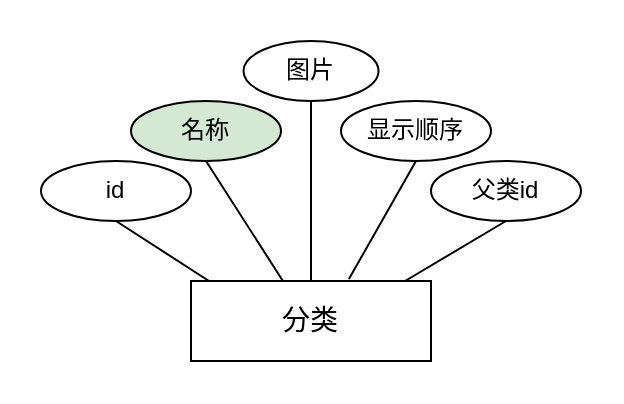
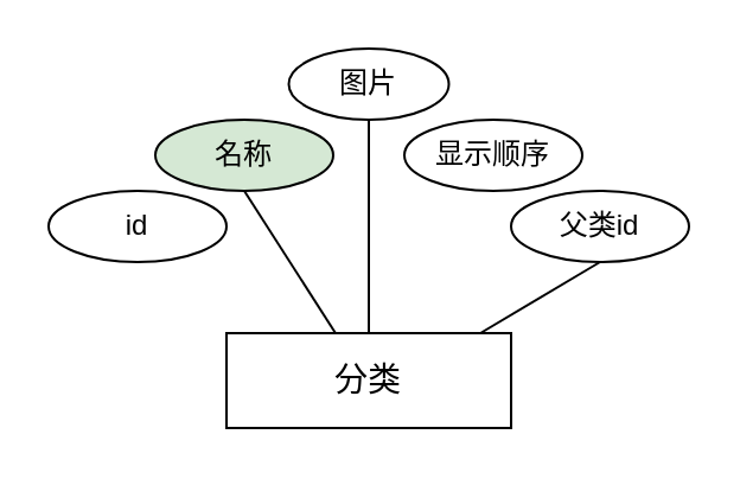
  <mxCell id="0" />
  <mxCell id="1" parent="0" />
  <mxCell id="2" value="&lt;span style=&quot;font-size: 14px;&quot;&gt;分类&lt;/span&gt;" style="rounded=0;whiteSpace=wrap;html=1;" parent="1" vertex="1"><mxGeometry x="95" y="140" width="120" height="40" as="geometry" /></mxCell>
  <mxCell id="3" value="id" style="ellipse;whiteSpace=wrap;html=1;" parent="1" vertex="1"><mxGeometry x="20" y="80" width="75" height="30" as="geometry" /></mxCell>
  <mxCell id="4" value="名称" style="ellipse;whiteSpace=wrap;html=1;fillColor=#d5e8d4;" parent="1" vertex="1"><mxGeometry x="65" y="50" width="75" height="30" as="geometry" /></mxCell>
  <mxCell id="5" value="图片" style="ellipse;whiteSpace=wrap;html=1;" parent="1" vertex="1"><mxGeometry x="121.25" y="20" width="67.5" height="30" as="geometry" /></mxCell>
  <mxCell id="6" value="显示顺序" style="ellipse;whiteSpace=wrap;html=1;" parent="1" vertex="1"><mxGeometry x="170" y="50" width="75" height="30" as="geometry" /></mxCell>
- <mxCell id="7" value="" style="endArrow=none;html=1;rounded=0;exitX=0.075;exitY=0;exitDx=0;exitDy=0;exitPerimeter=0;entryX=0.5;entryY=1;entryDx=0;entryDy=0;" parent="1" source="2" target="3" edge="1"><mxGeometry width="50" height="50" relative="1" as="geometry"><mxPoint x="140" y="115" as="sourcePoint" /><mxPoint x="190" y="65" as="targetPoint" /></mxGeometry></mxCell>
  <mxCell id="8" value="" style="endArrow=none;html=1;rounded=0;exitX=0.383;exitY=0;exitDx=0;exitDy=0;entryX=0.5;entryY=1;entryDx=0;entryDy=0;exitPerimeter=0;" parent="1" source="2" target="4" edge="1"><mxGeometry width="50" height="50" relative="1" as="geometry"><mxPoint x="140" y="115" as="sourcePoint" /><mxPoint x="50" y="95" as="targetPoint" /></mxGeometry></mxCell>
  <mxCell id="9" value="" style="endArrow=none;html=1;rounded=0;entryX=0.5;entryY=1;entryDx=0;entryDy=0;exitX=0.5;exitY=0;exitDx=0;exitDy=0;" parent="1" source="2" target="5" edge="1"><mxGeometry width="50" height="50" relative="1" as="geometry"><mxPoint x="155" y="125" as="sourcePoint" /><mxPoint x="190" y="65" as="targetPoint" /></mxGeometry></mxCell>
- <mxCell id="10" value="" style="endArrow=none;html=1;rounded=0;entryX=0.5;entryY=1;entryDx=0;entryDy=0;exitX=0.658;exitY=-0.025;exitDx=0;exitDy=0;exitPerimeter=0;" parent="1" source="2" target="6" edge="1"><mxGeometry width="50" height="50" relative="1" as="geometry"><mxPoint x="148" y="125" as="sourcePoint" /><mxPoint x="190" y="65" as="targetPoint" /></mxGeometry></mxCell>
  <mxCell id="11" value="父类id" style="ellipse;whiteSpace=wrap;html=1;" parent="1" vertex="1"><mxGeometry x="215" y="80" width="75" height="30" as="geometry" /></mxCell>
  <mxCell id="12" value="" style="endArrow=none;html=1;rounded=0;entryX=0.5;entryY=1;entryDx=0;entryDy=0;exitX=0.892;exitY=0;exitDx=0;exitDy=0;exitPerimeter=0;" edge="1" parent="1" source="2" target="11"><mxGeometry width="50" height="50" relative="1" as="geometry"><mxPoint x="140" y="340" as="sourcePoint" /><mxPoint x="190" y="290" as="targetPoint" /></mxGeometry></mxCell>
